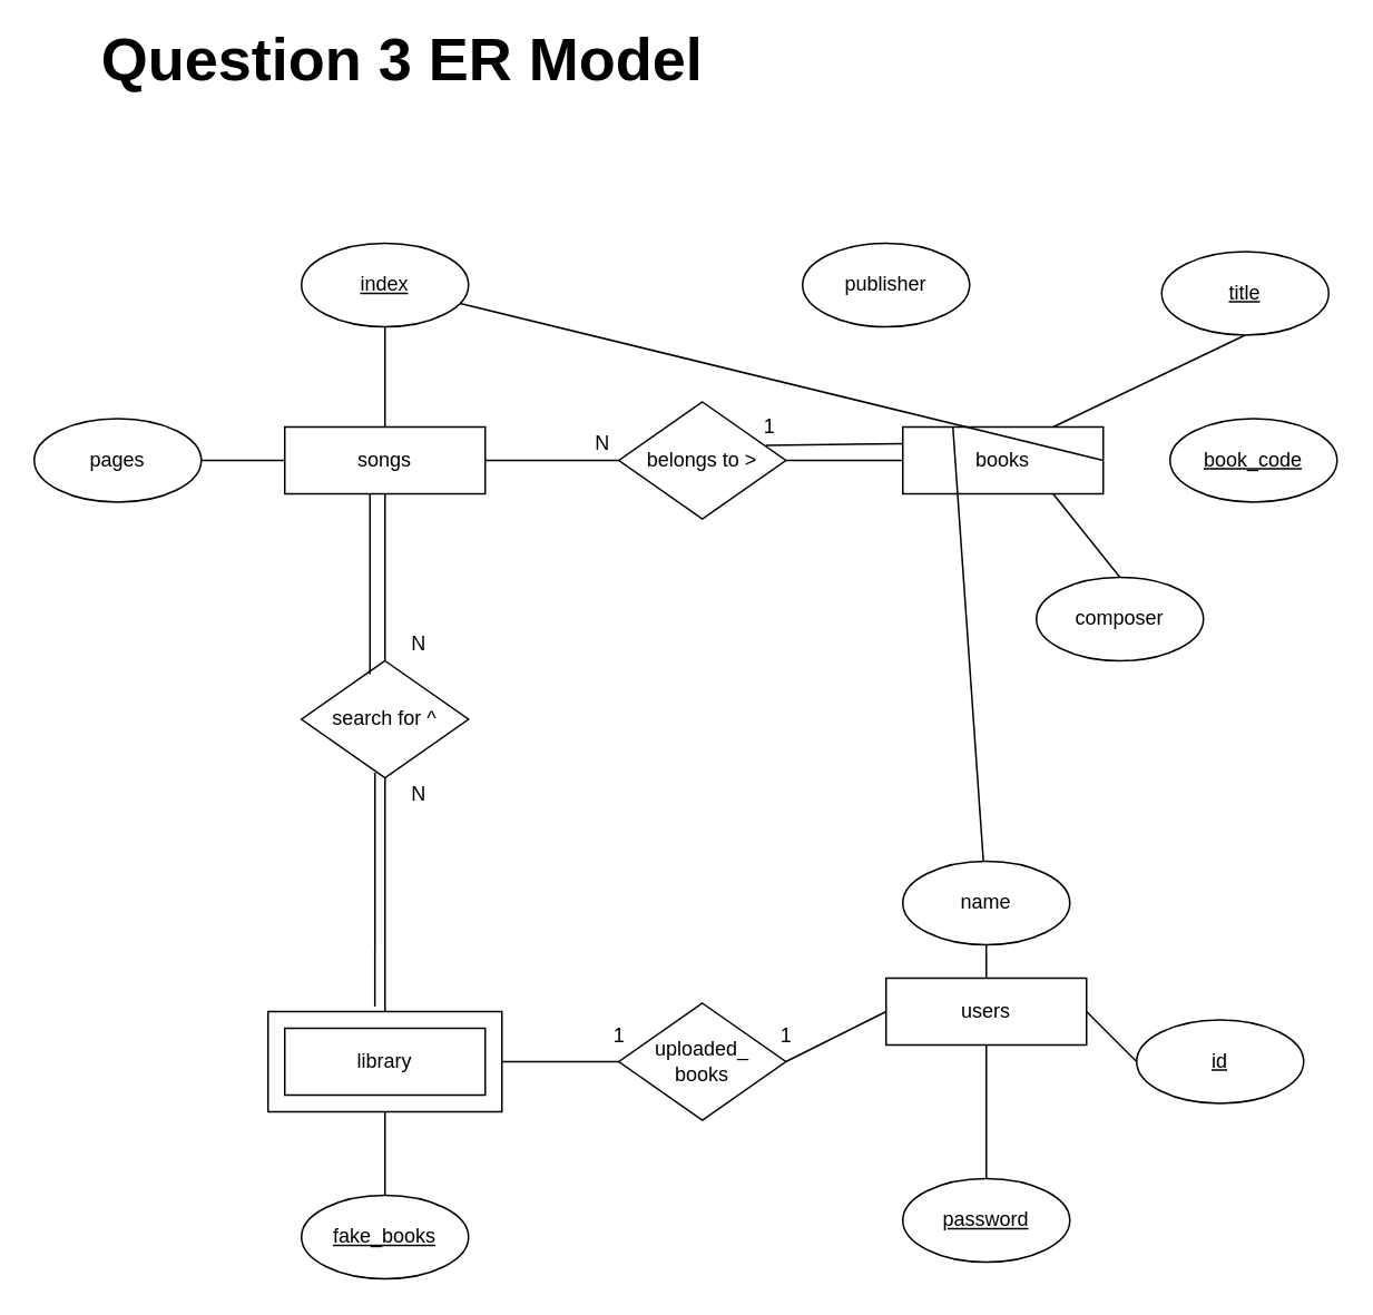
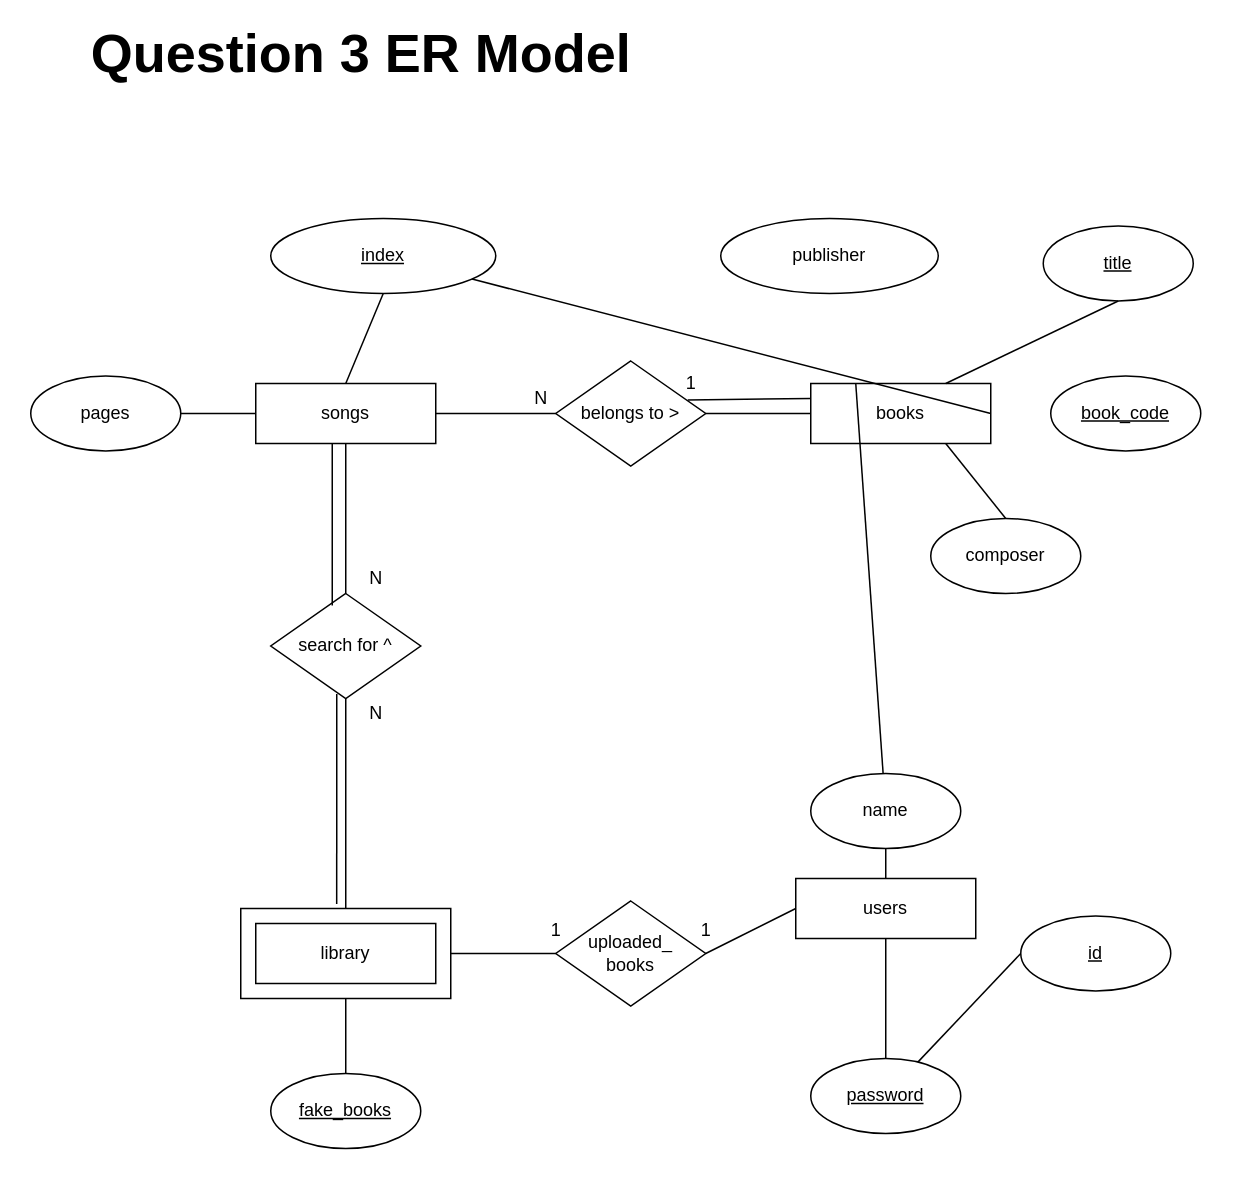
  <mxCell id="0" />
  <mxCell id="1" parent="0" />
  <mxCell id="2" value="" style="rounded=0;whiteSpace=wrap;html=1;" parent="1" vertex="1"><mxGeometry x="160" y="605" width="140" height="60" as="geometry" /></mxCell>
  <mxCell id="3" value="songs" style="rounded=0;whiteSpace=wrap;html=1;" parent="1" vertex="1"><mxGeometry x="170" y="255" width="120" height="40" as="geometry" /></mxCell>
  <mxCell id="4" value="&lt;u&gt;book_code&lt;/u&gt;" style="ellipse;whiteSpace=wrap;html=1;" parent="1" vertex="1"><mxGeometry x="700" y="250" width="100" height="50" as="geometry" /></mxCell>
  <mxCell id="5" value="composer" style="ellipse;whiteSpace=wrap;html=1;" parent="1" vertex="1"><mxGeometry x="620" y="345" width="100" height="50" as="geometry" /></mxCell>
- <mxCell id="6" value="publisher" style="ellipse;whiteSpace=wrap;html=1;" parent="1" vertex="1"><mxGeometry x="480" y="145" width="100" height="50" as="geometry" /></mxCell>
- <mxCell id="7" value="&lt;u&gt;index&lt;/u&gt;" style="ellipse;whiteSpace=wrap;html=1;" parent="1" vertex="1"><mxGeometry x="180" y="145" width="100" height="50" as="geometry" /></mxCell>
+ <mxCell id="6" value="publisher" style="ellipse;whiteSpace=wrap;html=1;" parent="1" vertex="1"><mxGeometry x="480" y="145" width="145" height="50" as="geometry" /></mxCell>
+ <mxCell id="7" value="&lt;u&gt;index&lt;/u&gt;" style="ellipse;whiteSpace=wrap;html=1;" parent="1" vertex="1"><mxGeometry x="180" y="145" width="150" height="50" as="geometry" /></mxCell>
  <mxCell id="8" value="books" style="rounded=0;whiteSpace=wrap;html=1;" parent="1" vertex="1"><mxGeometry x="540" y="255" width="120" height="40" as="geometry" /></mxCell>
  <mxCell id="9" value="&lt;u&gt;title&lt;/u&gt;" style="ellipse;whiteSpace=wrap;html=1;" parent="1" vertex="1"><mxGeometry x="695" y="150" width="100" height="50" as="geometry" /></mxCell>
  <mxCell id="10" value="users" style="rounded=0;whiteSpace=wrap;html=1;" parent="1" vertex="1"><mxGeometry x="530" y="585" width="120" height="40" as="geometry" /></mxCell>
  <mxCell id="11" value="&lt;u&gt;id&lt;/u&gt;" style="ellipse;whiteSpace=wrap;html=1;" parent="1" vertex="1"><mxGeometry x="680" y="610" width="100" height="50" as="geometry" /></mxCell>
  <mxCell id="12" value="&lt;u&gt;password&lt;/u&gt;" style="ellipse;whiteSpace=wrap;html=1;" parent="1" vertex="1"><mxGeometry x="540" y="705" width="100" height="50" as="geometry" /></mxCell>
  <mxCell id="13" value="library" style="rounded=0;whiteSpace=wrap;html=1;" parent="1" vertex="1"><mxGeometry x="170" y="615" width="120" height="40" as="geometry" /></mxCell>
  <mxCell id="14" value="&lt;u&gt;fake_books&lt;/u&gt;" style="ellipse;whiteSpace=wrap;html=1;" parent="1" vertex="1"><mxGeometry x="180" y="715" width="100" height="50" as="geometry" /></mxCell>
  <mxCell id="15" value="uploaded_&lt;br&gt;books" style="rhombus;whiteSpace=wrap;html=1;" parent="1" vertex="1"><mxGeometry x="370" y="600" width="100" height="70" as="geometry" /></mxCell>
  <mxCell id="16" value="search for ^" style="rhombus;whiteSpace=wrap;html=1;" parent="1" vertex="1"><mxGeometry x="180" y="395" width="100" height="70" as="geometry" /></mxCell>
  <mxCell id="17" value="name" style="ellipse;whiteSpace=wrap;html=1;" parent="1" vertex="1"><mxGeometry x="540" y="515" width="100" height="50" as="geometry" /></mxCell>
  <mxCell id="18" value="" style="endArrow=none;html=1;rounded=0;entryX=0.5;entryY=0;entryDx=0;entryDy=0;exitX=0.5;exitY=1;exitDx=0;exitDy=0;" parent="1" source="17" target="10" edge="1"><mxGeometry width="50" height="50" relative="1" as="geometry"><mxPoint x="380" y="645" as="sourcePoint" /><mxPoint x="430" y="595" as="targetPoint" /></mxGeometry></mxCell>
- <mxCell id="19" value="" style="endArrow=none;html=1;rounded=0;entryX=1;entryY=0.5;entryDx=0;entryDy=0;exitX=0;exitY=0.5;exitDx=0;exitDy=0;" parent="1" source="11" target="10" edge="1"><mxGeometry width="50" height="50" relative="1" as="geometry"><mxPoint x="600" y="575" as="sourcePoint" /><mxPoint x="600" y="625" as="targetPoint" /></mxGeometry></mxCell>
+ <mxCell id="19" value="" style="endArrow=none;html=1;rounded=0;exitX=0;exitY=0.5;exitDx=0;exitDy=0;" parent="1" source="11" target="12" edge="1"><mxGeometry width="50" height="50" relative="1" as="geometry"><mxPoint x="600" y="575" as="sourcePoint" /><mxPoint x="600" y="625" as="targetPoint" /></mxGeometry></mxCell>
  <mxCell id="20" value="" style="endArrow=none;html=1;rounded=0;entryX=0.5;entryY=0;entryDx=0;entryDy=0;exitX=0.5;exitY=1;exitDx=0;exitDy=0;" parent="1" source="10" target="12" edge="1"><mxGeometry width="50" height="50" relative="1" as="geometry"><mxPoint x="610" y="585" as="sourcePoint" /><mxPoint x="610" y="635" as="targetPoint" /></mxGeometry></mxCell>
  <mxCell id="21" value="" style="endArrow=none;html=1;rounded=0;entryX=0;entryY=0.5;entryDx=0;entryDy=0;exitX=1;exitY=0.5;exitDx=0;exitDy=0;" parent="1" source="15" target="10" edge="1"><mxGeometry width="50" height="50" relative="1" as="geometry"><mxPoint x="620" y="595" as="sourcePoint" /><mxPoint x="620" y="645" as="targetPoint" /></mxGeometry></mxCell>
  <mxCell id="22" value="" style="endArrow=none;html=1;rounded=0;entryX=0;entryY=0.5;entryDx=0;entryDy=0;exitX=1;exitY=0.5;exitDx=0;exitDy=0;" parent="1" source="2" target="15" edge="1"><mxGeometry width="50" height="50" relative="1" as="geometry"><mxPoint x="630" y="605" as="sourcePoint" /><mxPoint x="630" y="655" as="targetPoint" /></mxGeometry></mxCell>
  <mxCell id="23" value="" style="endArrow=none;html=1;rounded=0;entryX=0.5;entryY=0;entryDx=0;entryDy=0;exitX=0.5;exitY=1;exitDx=0;exitDy=0;" parent="1" source="2" target="14" edge="1"><mxGeometry width="50" height="50" relative="1" as="geometry"><mxPoint x="640" y="615" as="sourcePoint" /><mxPoint x="640" y="665" as="targetPoint" /></mxGeometry></mxCell>
  <mxCell id="24" value="1" style="text;html=1;align=center;verticalAlign=middle;resizable=0;points=[];autosize=1;strokeColor=none;fillColor=none;" parent="1" vertex="1"><mxGeometry x="460" y="610" width="20" height="20" as="geometry" /></mxCell>
  <mxCell id="25" value="1" style="text;html=1;align=center;verticalAlign=middle;resizable=0;points=[];autosize=1;strokeColor=none;fillColor=none;" parent="1" vertex="1"><mxGeometry x="360" y="610" width="20" height="20" as="geometry" /></mxCell>
  <mxCell id="26" value="" style="endArrow=none;html=1;rounded=0;entryX=0.5;entryY=0;entryDx=0;entryDy=0;exitX=0.5;exitY=1;exitDx=0;exitDy=0;" parent="1" source="16" target="2" edge="1"><mxGeometry width="50" height="50" relative="1" as="geometry"><mxPoint x="240" y="675" as="sourcePoint" /><mxPoint x="240" y="725" as="targetPoint" /></mxGeometry></mxCell>
  <mxCell id="27" value="" style="endArrow=none;html=1;rounded=0;exitX=0.5;exitY=1;exitDx=0;exitDy=0;entryX=0.5;entryY=0;entryDx=0;entryDy=0;" parent="1" source="3" target="16" edge="1"><mxGeometry width="50" height="50" relative="1" as="geometry"><mxPoint x="240" y="475" as="sourcePoint" /><mxPoint x="150" y="375" as="targetPoint" /></mxGeometry></mxCell>
  <mxCell id="28" value="" style="endArrow=none;html=1;rounded=0;exitX=1;exitY=0.5;exitDx=0;exitDy=0;" parent="1" source="8" target="7" edge="1"><mxGeometry width="50" height="50" relative="1" as="geometry"><mxPoint x="600" y="575" as="sourcePoint" /><mxPoint x="600" y="625" as="targetPoint" /></mxGeometry></mxCell>
  <mxCell id="29" value="" style="endArrow=none;html=1;rounded=0;entryX=0.5;entryY=1;entryDx=0;entryDy=0;exitX=0.75;exitY=0;exitDx=0;exitDy=0;" parent="1" source="8" target="9" edge="1"><mxGeometry width="50" height="50" relative="1" as="geometry"><mxPoint x="670" y="285" as="sourcePoint" /><mxPoint x="710" y="285" as="targetPoint" /></mxGeometry></mxCell>
  <mxCell id="30" value="" style="endArrow=none;html=1;rounded=0;exitX=0.25;exitY=0;exitDx=0;exitDy=0;" parent="1" source="8" target="17" edge="1"><mxGeometry width="50" height="50" relative="1" as="geometry"><mxPoint x="640" y="265" as="sourcePoint" /><mxPoint x="710" y="205" as="targetPoint" /></mxGeometry></mxCell>
  <mxCell id="31" value="" style="endArrow=none;html=1;rounded=0;entryX=0.5;entryY=0;entryDx=0;entryDy=0;exitX=0.75;exitY=1;exitDx=0;exitDy=0;" parent="1" source="8" target="5" edge="1"><mxGeometry width="50" height="50" relative="1" as="geometry"><mxPoint x="640" y="265" as="sourcePoint" /><mxPoint x="710" y="205" as="targetPoint" /></mxGeometry></mxCell>
  <mxCell id="32" value="" style="endArrow=none;html=1;rounded=0;entryX=0.5;entryY=0;entryDx=0;entryDy=0;exitX=0.5;exitY=1;exitDx=0;exitDy=0;" parent="1" source="7" target="3" edge="1"><mxGeometry width="50" height="50" relative="1" as="geometry"><mxPoint x="580" y="265" as="sourcePoint" /><mxPoint x="540" y="205" as="targetPoint" /></mxGeometry></mxCell>
  <mxCell id="33" value="N" style="text;html=1;align=center;verticalAlign=middle;resizable=0;points=[];autosize=1;strokeColor=none;fillColor=none;" parent="1" vertex="1"><mxGeometry x="240" y="375" width="20" height="20" as="geometry" /></mxCell>
  <mxCell id="34" value="N" style="text;html=1;align=center;verticalAlign=middle;resizable=0;points=[];autosize=1;strokeColor=none;fillColor=none;" parent="1" vertex="1"><mxGeometry x="240" y="465" width="20" height="20" as="geometry" /></mxCell>
  <mxCell id="35" value="pages" style="ellipse;whiteSpace=wrap;html=1;" parent="1" vertex="1"><mxGeometry x="20" y="250" width="100" height="50" as="geometry" /></mxCell>
  <mxCell id="36" value="" style="endArrow=none;html=1;rounded=0;entryX=0;entryY=0.5;entryDx=0;entryDy=0;exitX=1;exitY=0.5;exitDx=0;exitDy=0;" parent="1" source="35" target="3" edge="1"><mxGeometry width="50" height="50" relative="1" as="geometry"><mxPoint x="240" y="205" as="sourcePoint" /><mxPoint x="240" y="265" as="targetPoint" /></mxGeometry></mxCell>
  <mxCell id="37" value="belongs to &amp;gt;" style="rhombus;whiteSpace=wrap;html=1;" parent="1" vertex="1"><mxGeometry x="370" y="240" width="100" height="70" as="geometry" /></mxCell>
  <mxCell id="38" value="" style="endArrow=none;html=1;rounded=0;entryX=1;entryY=0.5;entryDx=0;entryDy=0;exitX=0;exitY=0.5;exitDx=0;exitDy=0;" parent="1" source="8" target="37" edge="1"><mxGeometry width="50" height="50" relative="1" as="geometry"><mxPoint x="240" y="205" as="sourcePoint" /><mxPoint x="240" y="265" as="targetPoint" /></mxGeometry></mxCell>
  <mxCell id="39" value="" style="endArrow=none;html=1;rounded=0;exitX=0;exitY=0.5;exitDx=0;exitDy=0;entryX=1;entryY=0.5;entryDx=0;entryDy=0;" parent="1" source="37" target="3" edge="1"><mxGeometry width="50" height="50" relative="1" as="geometry"><mxPoint x="250" y="215" as="sourcePoint" /><mxPoint x="310" y="275" as="targetPoint" /></mxGeometry></mxCell>
  <mxCell id="40" value="" style="endArrow=none;html=1;rounded=0;exitX=0.44;exitY=0.957;exitDx=0;exitDy=0;entryX=0.457;entryY=-0.05;entryDx=0;entryDy=0;entryPerimeter=0;exitPerimeter=0;" parent="1" source="16" target="2" edge="1"><mxGeometry width="50" height="50" relative="1" as="geometry"><mxPoint x="240" y="305" as="sourcePoint" /><mxPoint x="240" y="405" as="targetPoint" /></mxGeometry></mxCell>
  <mxCell id="41" value="" style="endArrow=none;html=1;rounded=0;entryX=0.41;entryY=0.114;entryDx=0;entryDy=0;entryPerimeter=0;" parent="1" target="16" edge="1"><mxGeometry width="50" height="50" relative="1" as="geometry"><mxPoint x="221" y="295" as="sourcePoint" /><mxPoint x="250" y="415" as="targetPoint" /></mxGeometry></mxCell>
  <mxCell id="42" value="" style="endArrow=none;html=1;rounded=0;entryX=0;entryY=0.25;entryDx=0;entryDy=0;exitX=0.88;exitY=0.371;exitDx=0;exitDy=0;exitPerimeter=0;" parent="1" source="37" target="8" edge="1"><mxGeometry width="50" height="50" relative="1" as="geometry"><mxPoint x="290" y="267" as="sourcePoint" /><mxPoint x="260" y="425" as="targetPoint" /></mxGeometry></mxCell>
  <mxCell id="43" value="N" style="text;html=1;align=center;verticalAlign=middle;resizable=0;points=[];autosize=1;strokeColor=none;fillColor=none;" parent="1" vertex="1"><mxGeometry x="350" y="255" width="20" height="20" as="geometry" /></mxCell>
  <mxCell id="44" value="1" style="text;html=1;align=center;verticalAlign=middle;resizable=0;points=[];autosize=1;strokeColor=none;fillColor=none;" parent="1" vertex="1"><mxGeometry x="450" y="245" width="20" height="20" as="geometry" /></mxCell>
  <mxCell id="45" value="&lt;b&gt;&lt;font style=&quot;font-size: 36px&quot;&gt;Question 3 ER Model&lt;/font&gt;&lt;/b&gt;" style="text;html=1;align=center;verticalAlign=middle;resizable=0;points=[];autosize=1;strokeColor=none;fillColor=none;" parent="1" vertex="1"><mxGeometry x="50" y="20" width="380" height="30" as="geometry" /></mxCell>
